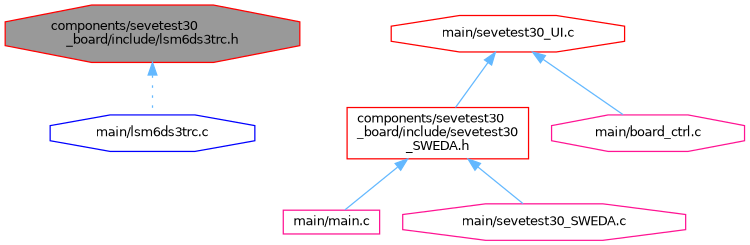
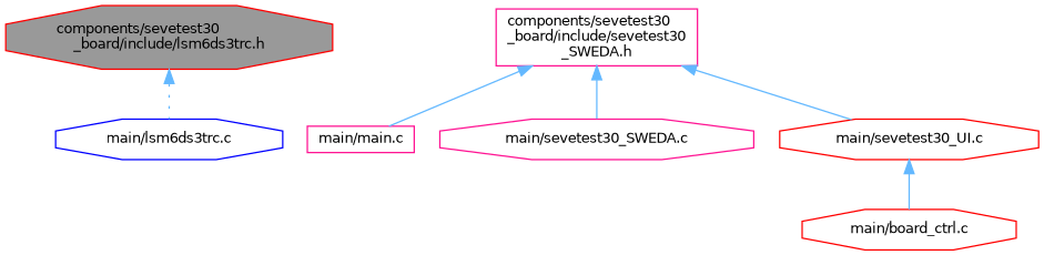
  digraph {
    node [color=red fillcolor=white fontname=Helvetica fontsize=10 shape=octagon style=filled]
    edge [color=steelblue1 dir=back fontname=Helvetica fontsize=10 labelfontname=Helvetica labelfontsize=10 style=solid]
    n1 [fillcolor=grey60 fontcolor=black height=0.2 label="components/sevetest30\l_board/include/lsm6ds3trc.h" width=0.4]
    n2 [color=blue height=0.2 label="main/lsm6ds3trc.c" width=0.4]
-   n3 [height=0.2 label="components/sevetest30\l_board/include/sevetest30\l_SWEDA.h" shape=box width=0.4]
+   n3 [color=deeppink height=0.2 label="components/sevetest30\l_board/include/sevetest30\l_SWEDA.h" shape=box width=0.4]
    n4 [color=deeppink height=0.2 label="main/main.c" shape=box width=0.4]
    n5 [color=deeppink height=0.2 label="main/sevetest30_SWEDA.c" width=0.4]
    n6 [height=0.2 label="main/sevetest30_UI.c" width=0.4]
-   n7 [color=deeppink height=0.2 label="main/board_ctrl.c" width=0.4]
+   n7 [height=0.2 label="main/board_ctrl.c" width=0.4]
    n1 -> n2 [style=dotted]
    n3 -> n4
    n3 -> n5
-   n6 -> n3
+   n3 -> n6
    n6 -> n7
  }
